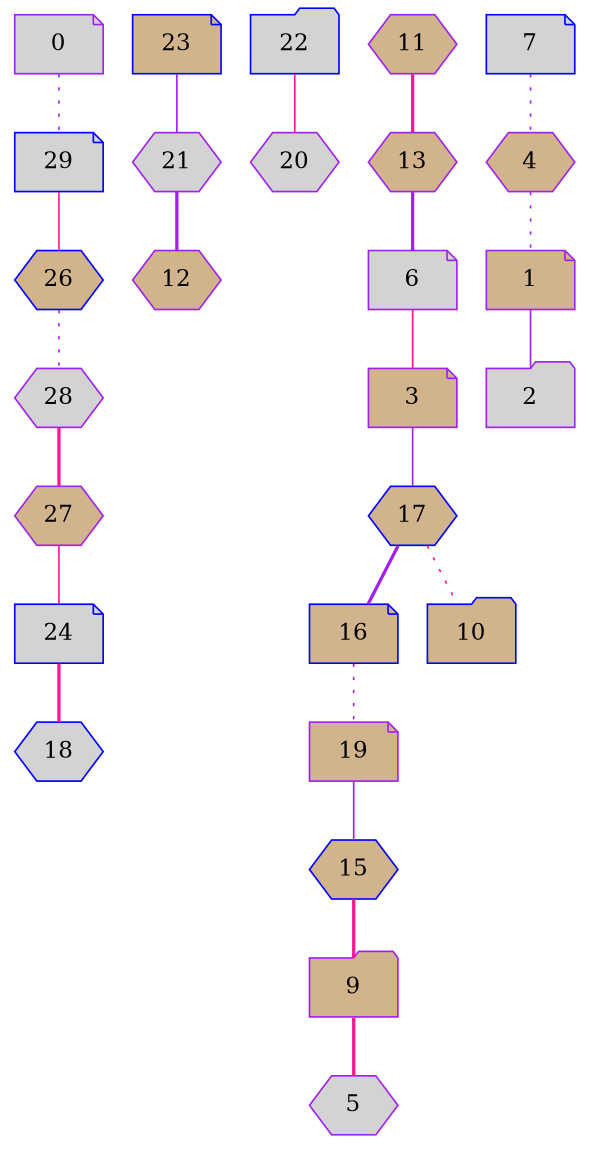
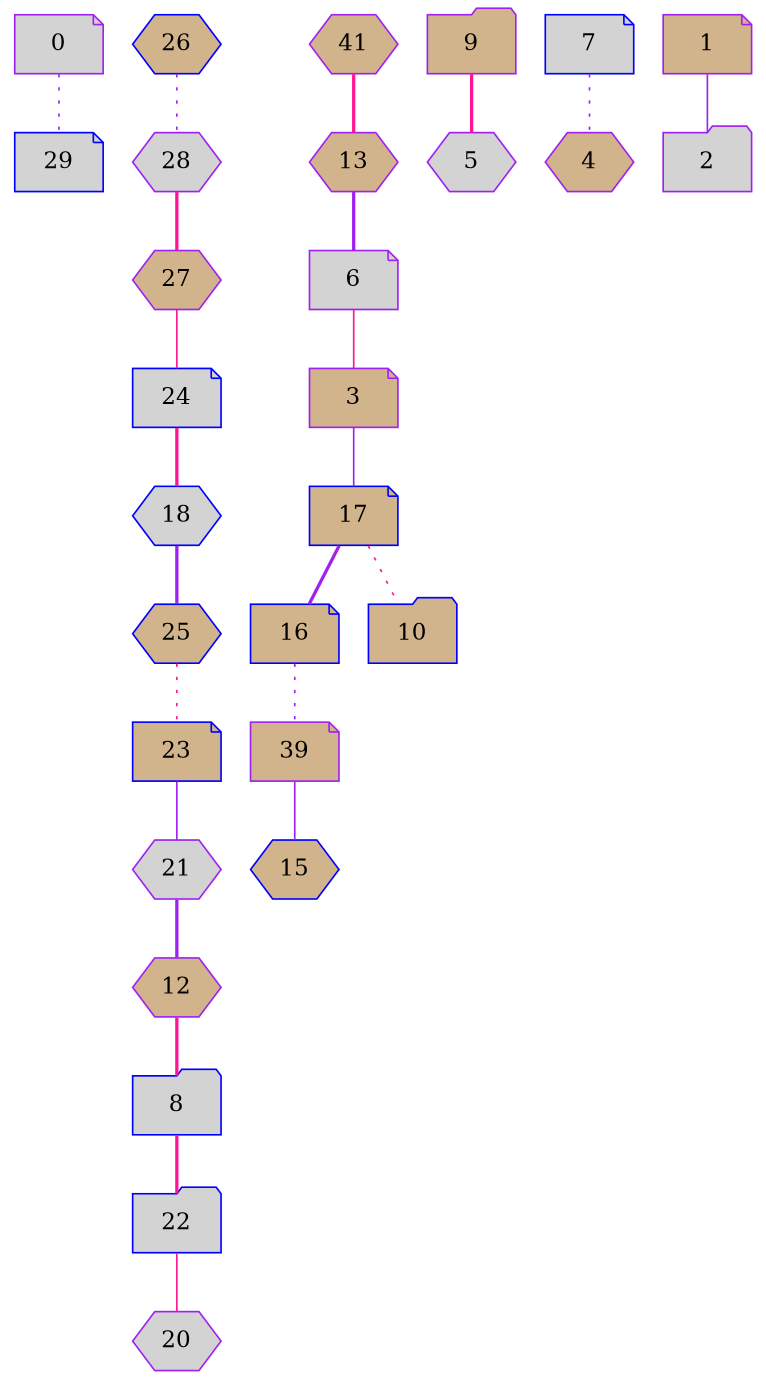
  graph {
    node [color=purple fillcolor=tan shape=hexagon style=filled]
    edge [color=purple style=bold]
    0 [fillcolor=lightgrey shape=note]
    29 [color=blue fillcolor=lightgrey shape=note]
    26 [color=blue]
    28 [fillcolor=lightgrey]
    27
    24 [color=blue fillcolor=lightgrey shape=note]
    18 [color=blue fillcolor=lightgrey]
+   25 [color=blue]
    23 [color=blue shape=note]
    21 [fillcolor=lightgrey]
    12
+   8 [color=blue fillcolor=lightgrey shape=folder]
    22 [color=blue fillcolor=lightgrey shape=folder]
    20 [fillcolor=lightgrey]
-   11
+   11 [label=41]
    13
    6 [fillcolor=lightgrey shape=note]
    3 [shape=note]
-   17 [color=blue]
+   17 [color=blue shape=note]
    16 [color=blue shape=note]
    10 [color=blue shape=folder]
-   19 [shape=note]
+   19 [shape=note label=39]
    15 [color=blue]
    9 [shape=folder]
    5 [fillcolor=lightgrey]
    7 [color=blue fillcolor=lightgrey shape=note]
    4
    1 [shape=note]
    2 [fillcolor=lightgrey shape=folder]
    0 -- 29 [style=dotted]
-   29 -- 26 [color=deeppink style=solid]
    26 -- 28 [style=dotted]
    28 -- 27 [color=deeppink]
    27 -- 24 [color=deeppink style=solid]
    24 -- 18 [color=deeppink]
+   18 -- 25
+   25 -- 23 [color=deeppink style=dotted]
    23 -- 21 [style=solid]
    21 -- 12
+   12 -- 8 [color=deeppink]
+   8 -- 22 [color=deeppink]
    22 -- 20 [color=deeppink style=solid]
    11 -- 13 [color=deeppink]
    13 -- 6
    6 -- 3 [color=deeppink style=solid]
    3 -- 17 [style=solid]
    17 -- 16
    17 -- 10 [color=deeppink style=dotted]
    16 -- 19 [style=dotted]
    19 -- 15 [style=solid]
-   15 -- 9 [color=deeppink]
    9 -- 5 [color=deeppink]
    7 -- 4 [style=dotted]
-   4 -- 1 [style=dotted]
    1 -- 2 [style=solid]
  }
